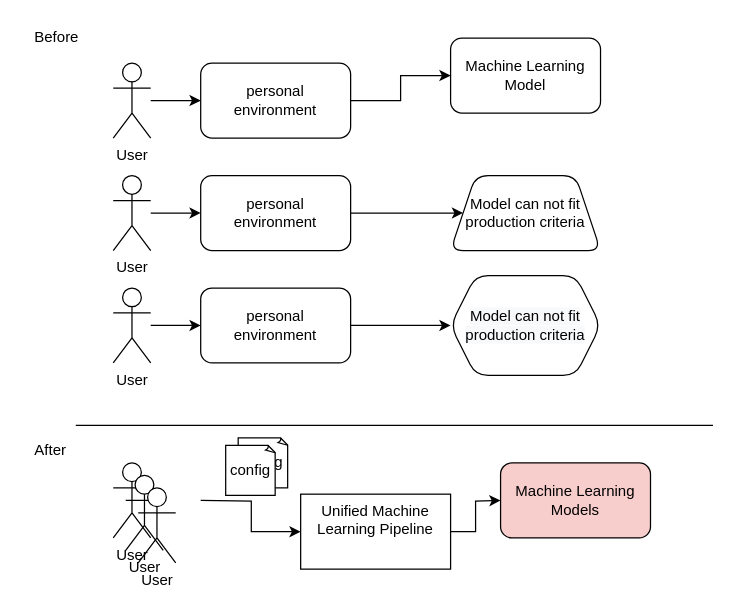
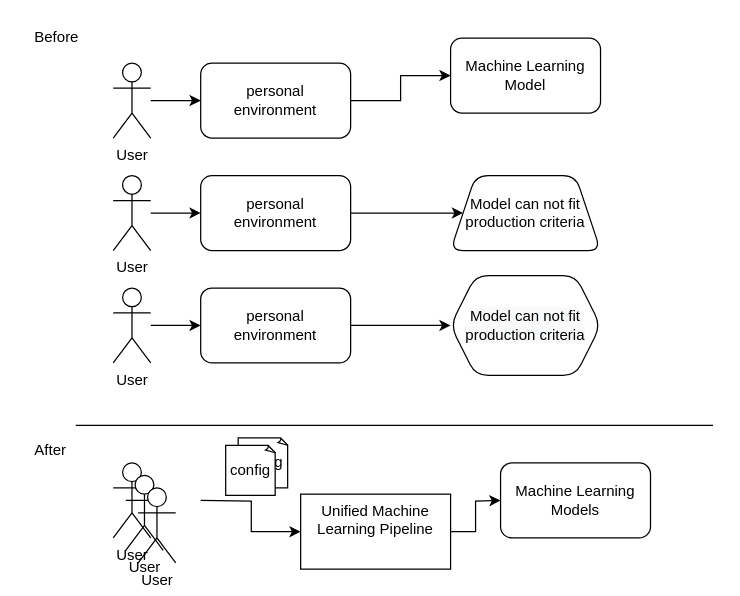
  <mxCell id="0" />
  <mxCell id="1" parent="0" />
  <mxCell id="2" value="config" style="whiteSpace=wrap;html=1;shape=mxgraph.basic.document" vertex="1" parent="1"><mxGeometry x="190" y="350" width="40" height="40" as="geometry" /></mxCell>
  <mxCell id="3" value="" style="edgeStyle=orthogonalEdgeStyle;rounded=0;orthogonalLoop=1;jettySize=auto;html=1;" edge="1" parent="1" source="4" target="6"><mxGeometry relative="1" as="geometry" /></mxCell>
  <mxCell id="4" value="User" style="shape=umlActor;verticalLabelPosition=bottom;verticalAlign=top;html=1;outlineConnect=0;" vertex="1" parent="1"><mxGeometry x="90" y="50" width="30" height="60" as="geometry" /></mxCell>
  <mxCell id="5" value="" style="edgeStyle=orthogonalEdgeStyle;rounded=0;orthogonalLoop=1;jettySize=auto;html=1;" edge="1" parent="1" source="6" target="15"><mxGeometry relative="1" as="geometry" /></mxCell>
  <mxCell id="6" value="personal &lt;br&gt;environment" style="rounded=1;whiteSpace=wrap;html=1;" vertex="1" parent="1"><mxGeometry x="160" y="50" width="120" height="60" as="geometry" /></mxCell>
  <mxCell id="7" value="" style="edgeStyle=orthogonalEdgeStyle;rounded=0;orthogonalLoop=1;jettySize=auto;html=1;" edge="1" parent="1" source="8" target="10"><mxGeometry relative="1" as="geometry" /></mxCell>
  <mxCell id="8" value="User" style="shape=umlActor;verticalLabelPosition=bottom;verticalAlign=top;html=1;outlineConnect=0;" vertex="1" parent="1"><mxGeometry x="90" y="140" width="30" height="60" as="geometry" /></mxCell>
  <mxCell id="9" value="" style="edgeStyle=orthogonalEdgeStyle;rounded=0;orthogonalLoop=1;jettySize=auto;html=1;" edge="1" parent="1" source="10" target="16"><mxGeometry relative="1" as="geometry" /></mxCell>
  <mxCell id="10" value="personal &lt;br&gt;environment" style="rounded=1;whiteSpace=wrap;html=1;" vertex="1" parent="1"><mxGeometry x="160" y="140" width="120" height="60" as="geometry" /></mxCell>
  <mxCell id="11" value="" style="edgeStyle=orthogonalEdgeStyle;rounded=0;orthogonalLoop=1;jettySize=auto;html=1;" edge="1" parent="1" source="12" target="14"><mxGeometry relative="1" as="geometry" /></mxCell>
  <mxCell id="12" value="User" style="shape=umlActor;verticalLabelPosition=bottom;verticalAlign=top;html=1;outlineConnect=0;" vertex="1" parent="1"><mxGeometry x="90" y="230" width="30" height="60" as="geometry" /></mxCell>
  <mxCell id="13" value="" style="edgeStyle=orthogonalEdgeStyle;rounded=0;orthogonalLoop=1;jettySize=auto;html=1;" edge="1" parent="1" source="14" target="17"><mxGeometry relative="1" as="geometry" /></mxCell>
  <mxCell id="14" value="personal &lt;br&gt;environment" style="rounded=1;whiteSpace=wrap;html=1;" vertex="1" parent="1"><mxGeometry x="160" y="230" width="120" height="60" as="geometry" /></mxCell>
  <mxCell id="15" value="Machine Learning Model" style="whiteSpace=wrap;html=1;rounded=1;" vertex="1" parent="1"><mxGeometry x="360" y="30" width="120" height="60" as="geometry" /></mxCell>
  <mxCell id="16" value="Model can not fit production criteria" style="shape=trapezoid;perimeter=trapezoidPerimeter;whiteSpace=wrap;html=1;fixedSize=1;rounded=1;" vertex="1" parent="1"><mxGeometry x="360" y="140" width="120" height="60" as="geometry" /></mxCell>
  <mxCell id="17" value="&#10;&#10;&lt;span style=&quot;color: rgb(0, 0, 0); font-family: helvetica; font-size: 12px; font-style: normal; font-weight: 400; letter-spacing: normal; text-align: center; text-indent: 0px; text-transform: none; word-spacing: 0px; background-color: rgb(248, 249, 250); display: inline; float: none;&quot;&gt;Model can not fit production criteria&lt;/span&gt;&#10;&#10;" style="shape=hexagon;perimeter=hexagonPerimeter2;whiteSpace=wrap;html=1;fixedSize=1;rounded=1;" vertex="1" parent="1"><mxGeometry x="360" y="220" width="120" height="80" as="geometry" /></mxCell>
  <mxCell id="18" value="" style="edgeStyle=orthogonalEdgeStyle;rounded=0;orthogonalLoop=1;jettySize=auto;html=1;" edge="1" parent="1" target="21"><mxGeometry relative="1" as="geometry"><mxPoint x="160" y="400" as="sourcePoint" /></mxGeometry></mxCell>
  <mxCell id="19" value="User" style="shape=umlActor;verticalLabelPosition=bottom;verticalAlign=top;html=1;outlineConnect=0;" vertex="1" parent="1"><mxGeometry x="90" y="370" width="30" height="60" as="geometry" /></mxCell>
  <mxCell id="20" value="" style="edgeStyle=orthogonalEdgeStyle;rounded=0;orthogonalLoop=1;jettySize=auto;html=1;" edge="1" parent="1" source="21"><mxGeometry relative="1" as="geometry"><mxPoint x="400" y="400" as="targetPoint" /></mxGeometry></mxCell>
  <mxCell id="21" value="Unified Machine Learning Pipeline" style="whiteSpace=wrap;html=1;verticalAlign=top;" vertex="1" parent="1"><mxGeometry x="240" y="395" width="120" height="60" as="geometry" /></mxCell>
  <mxCell id="22" value="" style="endArrow=none;html=1;" edge="1" parent="1"><mxGeometry width="50" height="50" relative="1" as="geometry"><mxPoint x="60" y="340" as="sourcePoint" /><mxPoint x="570" y="340" as="targetPoint" /></mxGeometry></mxCell>
  <mxCell id="23" value="Before" style="text;html=1;strokeColor=none;fillColor=none;align=center;verticalAlign=middle;whiteSpace=wrap;rounded=0;" vertex="1" parent="1"><mxGeometry x="25" y="20" width="40" height="20" as="geometry" /></mxCell>
  <mxCell id="24" value="After" style="text;html=1;strokeColor=none;fillColor=none;align=center;verticalAlign=middle;whiteSpace=wrap;rounded=0;" vertex="1" parent="1"><mxGeometry x="20" y="350" width="40" height="20" as="geometry" /></mxCell>
  <mxCell id="25" value="User" style="shape=umlActor;verticalLabelPosition=bottom;verticalAlign=top;html=1;outlineConnect=0;" vertex="1" parent="1"><mxGeometry x="100" y="380" width="30" height="60" as="geometry" /></mxCell>
  <mxCell id="26" value="User" style="shape=umlActor;verticalLabelPosition=bottom;verticalAlign=top;html=1;outlineConnect=0;" vertex="1" parent="1"><mxGeometry x="110" y="390" width="30" height="60" as="geometry" /></mxCell>
  <mxCell id="27" value="config" style="whiteSpace=wrap;html=1;shape=mxgraph.basic.document" vertex="1" parent="1"><mxGeometry x="180" y="356" width="40" height="40" as="geometry" /></mxCell>
- <mxCell id="28" value="Machine Learning Models" style="whiteSpace=wrap;html=1;rounded=1;fillColor=#f8cecc;" vertex="1" parent="1"><mxGeometry x="400" y="370" width="120" height="60" as="geometry" /></mxCell>
+ <mxCell id="28" value="Machine Learning Models" style="whiteSpace=wrap;html=1;rounded=1;" vertex="1" parent="1"><mxGeometry x="400" y="370" width="120" height="60" as="geometry" /></mxCell>
